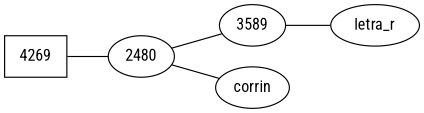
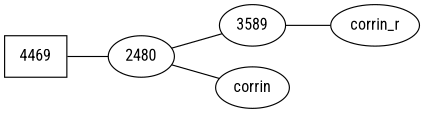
  graph {
    fontname="Roboto Condensed"
    rankdir=LR
    node [fontname="Roboto Condensed" shape=ellipse]
    edge [fontname="Roboto Condensed"]
-   n1 [label=4269 shape=box]
+   n1 [label=4469 shape=box]
    n2 [label=2480]
    n3 [label=3589]
    n4 [label=corrin]
-   n5 [label=letra_r]
+   n5 [label=corrin_r]
    n1 -- n2
    n2 -- n3
    n2 -- n4
    n3 -- n5
  }
